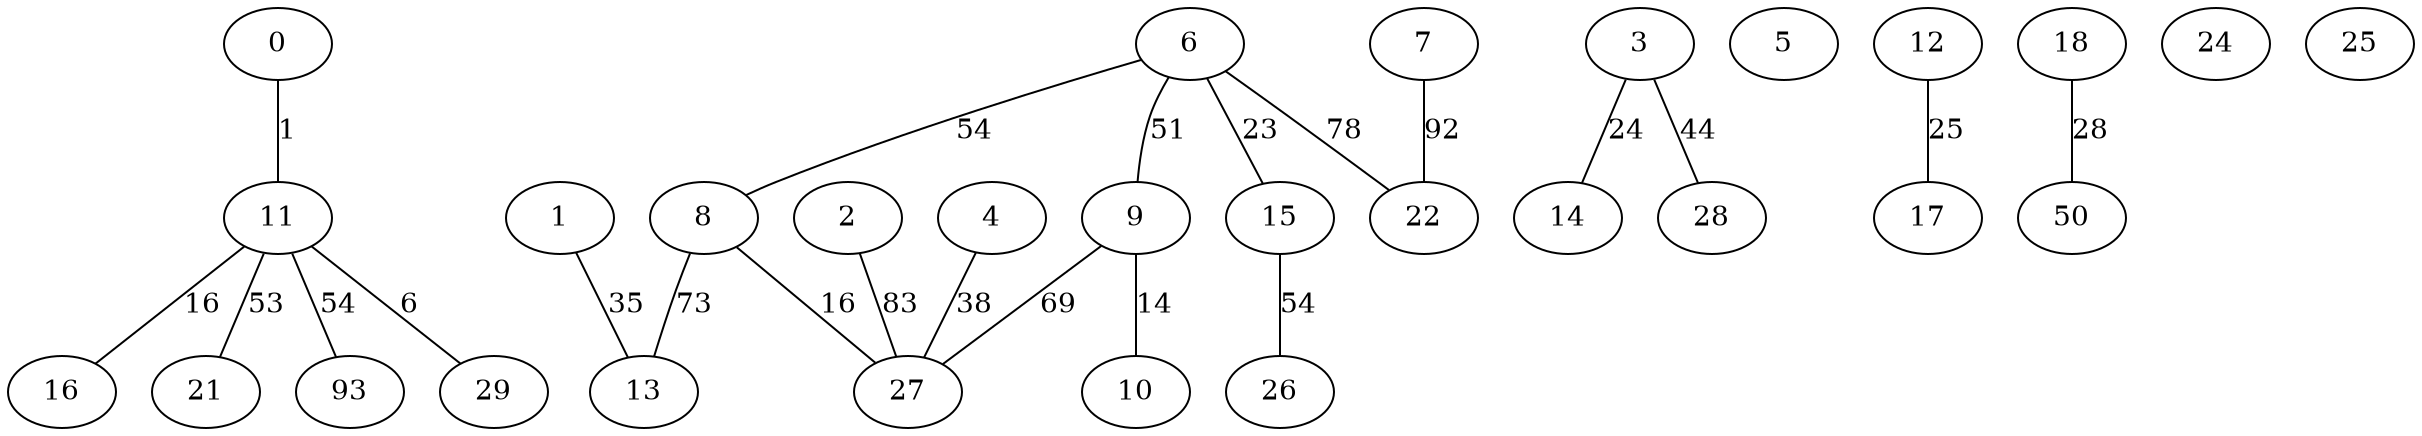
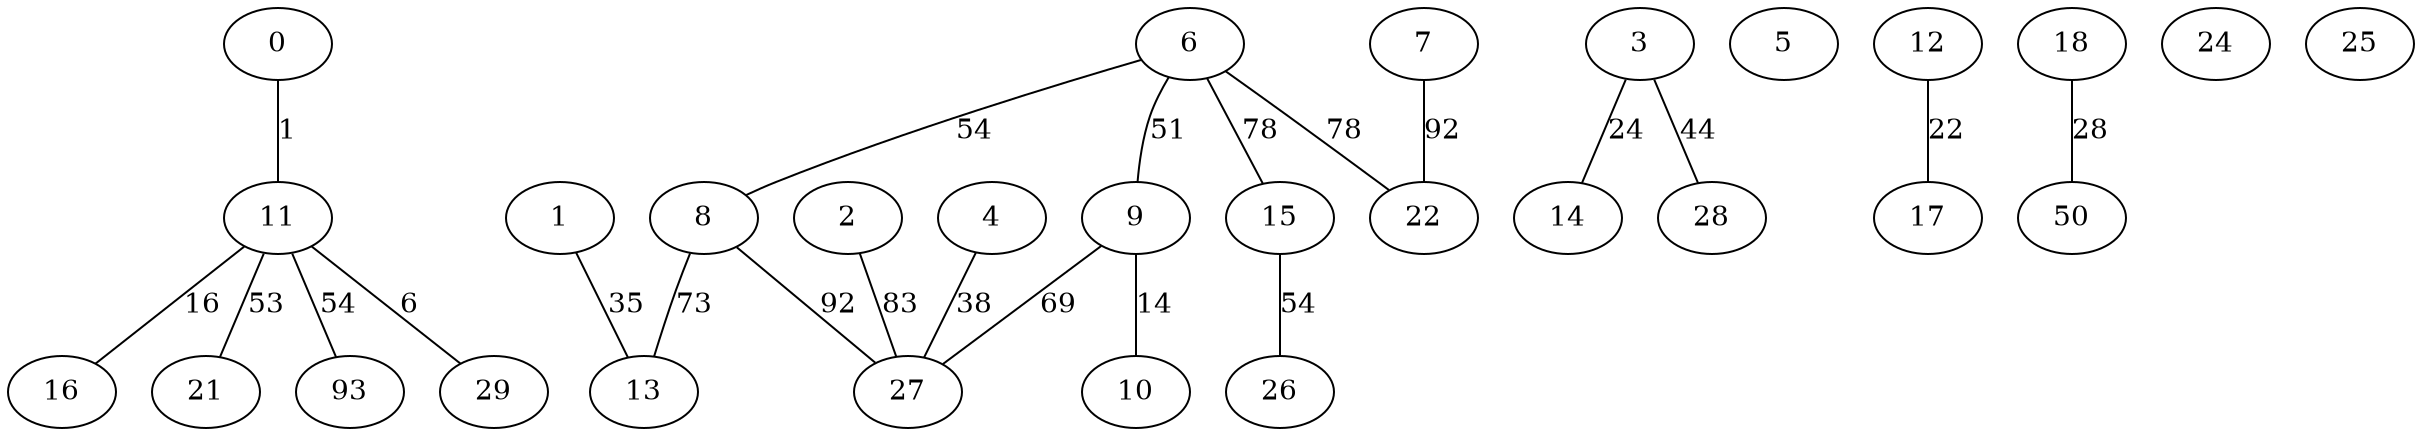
  graph {
    n1 [label=0]
    n2 [label=11]
    n3 [label=16]
    n4 [label=21]
    n5 [label=93]
    n6 [label=29]
    n7 [label=1]
    n8 [label=13]
    n9 [label=2]
    n10 [label=27]
    n11 [label=4]
    n12 [label=3]
    n13 [label=14]
    n14 [label=28]
    n15 [label=5]
    n16 [label=6]
    n17 [label=8]
    n18 [label=9]
    n19 [label=15]
    n20 [label=22]
    n21 [label=10]
    n22 [label=26]
    n23 [label=7]
    n24 [label=12]
    n25 [label=17]
    n26 [label=18]
    n27 [label=50]
    n28 [label=24]
    n29 [label=25]
    n1 -- n2 [label=1]
    n2 -- n3 [label=16]
    n2 -- n4 [label=53]
    n2 -- n5 [label=54]
    n2 -- n6 [label=6]
    n7 -- n8 [label=35]
    n9 -- n10 [label=83]
    n11 -- n10 [label=38]
    n12 -- n13 [label=24]
    n12 -- n14 [label=44]
    n16 -- n17 [label=54]
    n16 -- n18 [label=51]
-   n16 -- n19 [label=23]
+   n16 -- n19 [label=78]
    n16 -- n20 [label=78]
    n17 -- n8 [label=73]
-   n17 -- n10 [label=16]
+   n17 -- n10 [label=92]
    n18 -- n10 [label=69]
    n18 -- n21 [label=14]
    n19 -- n22 [label=54]
    n23 -- n20 [label=92]
-   n24 -- n25 [label=25]
+   n24 -- n25 [label=22]
    n26 -- n27 [label=28]
  }
